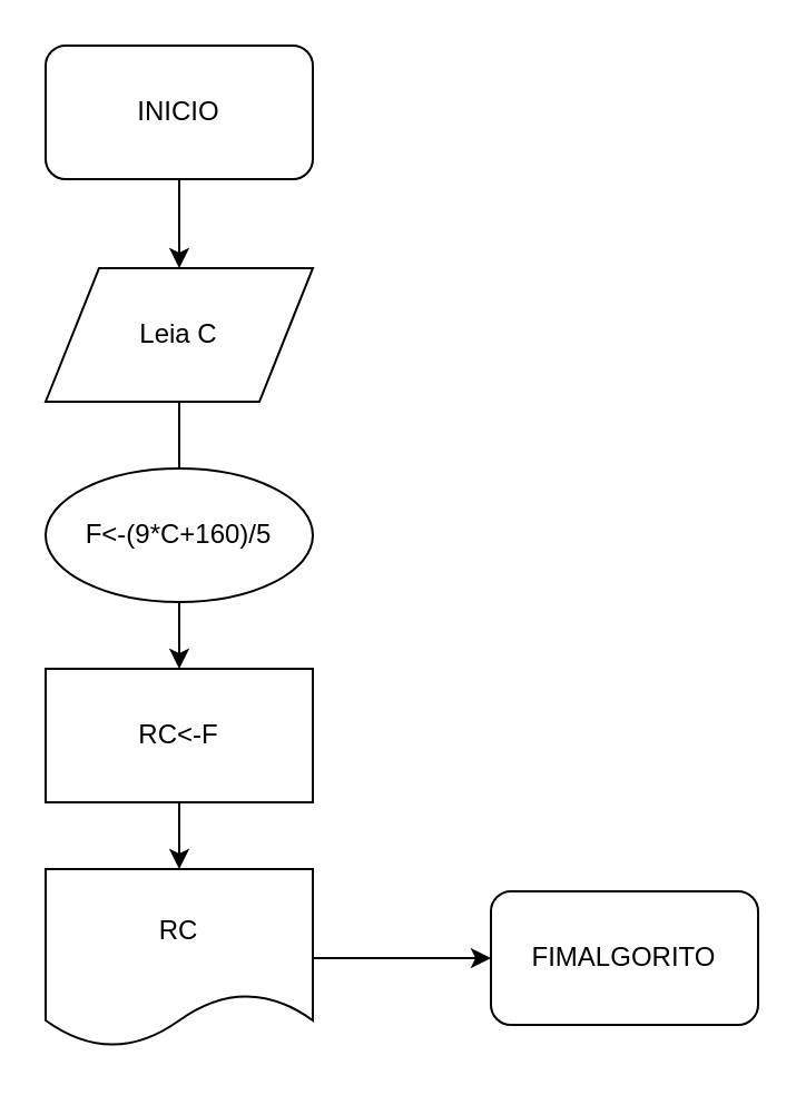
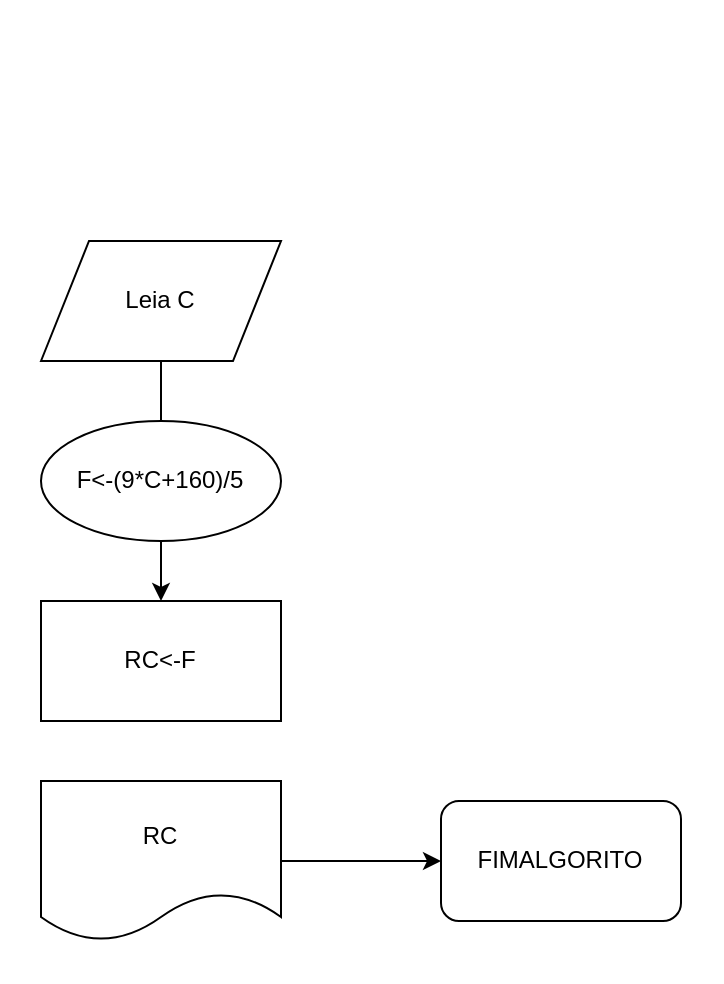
  <mxCell id="0" />
  <mxCell id="1" parent="0" />
- <mxCell id="2" value="" style="edgeStyle=orthogonalEdgeStyle;rounded=0;orthogonalLoop=1;jettySize=auto;html=1;" edge="1" parent="1" source="3" target="5"><mxGeometry relative="1" as="geometry" /></mxCell>
- <mxCell id="3" value="INICIO" style="rounded=1;whiteSpace=wrap;html=1;" vertex="1" parent="1"><mxGeometry x="20" y="20" width="120" height="60" as="geometry" /></mxCell>
  <mxCell id="4" value="" style="edgeStyle=orthogonalEdgeStyle;rounded=0;orthogonalLoop=1;jettySize=auto;html=1;endArrow=none;" edge="1" parent="1" source="5" target="7"><mxGeometry relative="1" as="geometry" /></mxCell>
  <mxCell id="5" value="Leia C" style="shape=parallelogram;perimeter=parallelogramPerimeter;whiteSpace=wrap;html=1;" vertex="1" parent="1"><mxGeometry x="20" y="120" width="120" height="60" as="geometry" /></mxCell>
  <mxCell id="6" value="" style="edgeStyle=orthogonalEdgeStyle;rounded=0;orthogonalLoop=1;jettySize=auto;html=1;" edge="1" parent="1" source="7" target="9"><mxGeometry relative="1" as="geometry" /></mxCell>
  <mxCell id="7" value="F&amp;lt;-(9*C+160)/5" style="ellipse;whiteSpace=wrap;html=1;" vertex="1" parent="1"><mxGeometry x="20" y="210" width="120" height="60" as="geometry" /></mxCell>
- <mxCell id="8" value="" style="edgeStyle=orthogonalEdgeStyle;rounded=0;orthogonalLoop=1;jettySize=auto;html=1;" edge="1" parent="1" source="9" target="11"><mxGeometry relative="1" as="geometry" /></mxCell>
  <mxCell id="9" value="RC&amp;lt;-F" style="rounded=0;whiteSpace=wrap;html=1;" vertex="1" parent="1"><mxGeometry x="20" y="300" width="120" height="60" as="geometry" /></mxCell>
  <mxCell id="10" value="" style="edgeStyle=orthogonalEdgeStyle;rounded=0;orthogonalLoop=1;jettySize=auto;html=1;" edge="1" parent="1" source="11"><mxGeometry relative="1" as="geometry"><mxPoint x="220" y="430" as="targetPoint" /></mxGeometry></mxCell>
  <mxCell id="11" value="RC" style="shape=document;whiteSpace=wrap;html=1;boundedLbl=1;" vertex="1" parent="1"><mxGeometry x="20" y="390" width="120" height="80" as="geometry" /></mxCell>
  <mxCell id="12" value="FIMALGORITO" style="rounded=1;whiteSpace=wrap;html=1;" vertex="1" parent="1"><mxGeometry x="220" y="400" width="120" height="60" as="geometry" /></mxCell>
